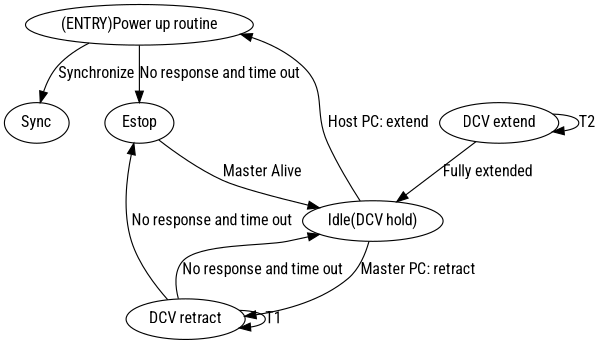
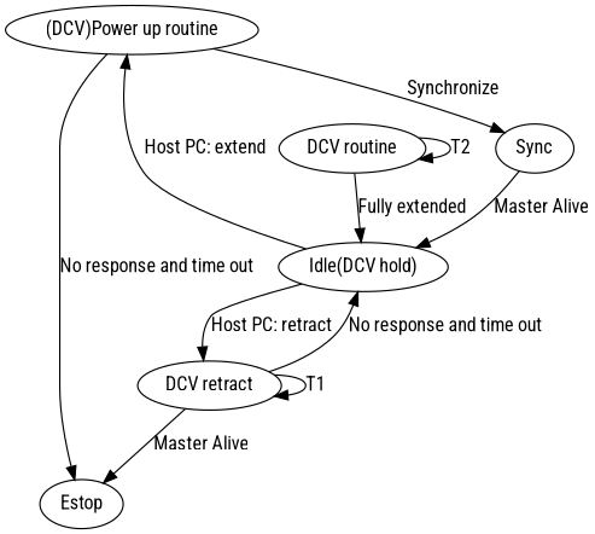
  digraph {
    fontname="Roboto Condensed"
    node [fontname="Roboto Condensed"]
    edge [fontname="Roboto Condensed"]
-   n1 [label="(ENTRY)Power up routine"]
+   n1 [label="(DCV)Power up routine"]
    n2 [label=Sync]
    n3 [label=Estop]
    n4 [label="Idle(DCV hold)"]
    n5 [label="DCV retract"]
-   n6 [label="DCV extend"]
+   n6 [label="DCV routine"]
    n1 -> n2 [label=Synchronize]
    n1 -> n3 [label="No response and time out"]
-   n3 -> n4 [label="Master Alive"]
+   n2 -> n4 [label="Master Alive"]
    n4 -> n1 [label="Host PC: extend"]
-   n4 -> n5 [label="Master PC: retract"]
-   n5 -> n3 [label="No response and time out"]
+   n4 -> n5 [label="Host PC: retract"]
+   n5 -> n3 [label="Master Alive"]
    n5 -> n4 [label="No response and time out"]
    n5 -> n5 [label=T1]
    n6 -> n4 [label="Fully extended"]
    n6 -> n6 [label=T2]
  }
